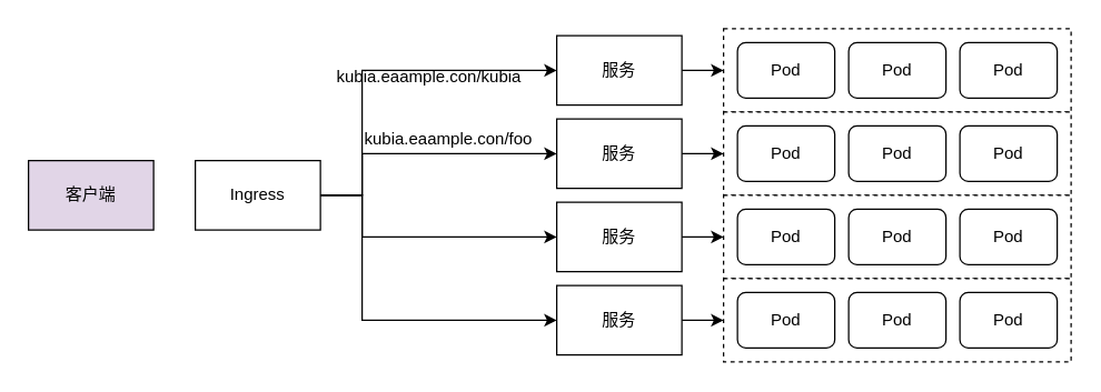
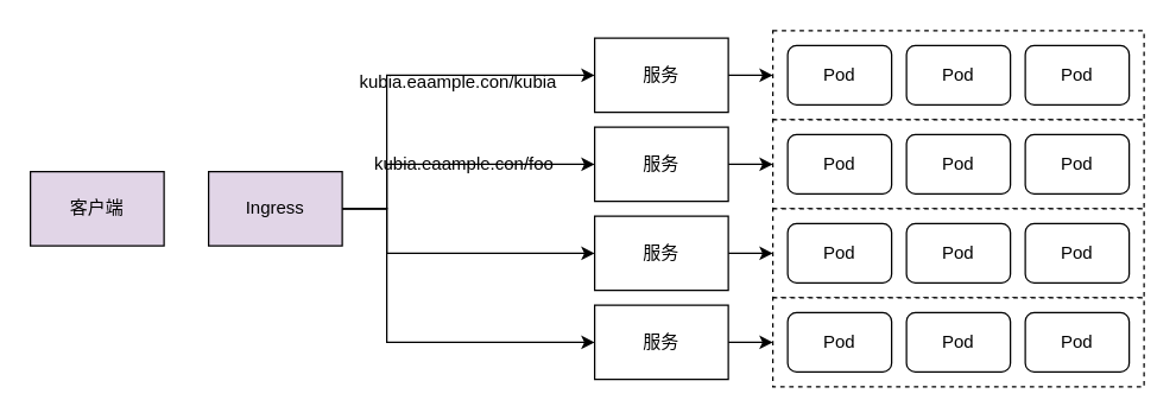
  <mxCell id="0" />
  <mxCell id="1" parent="0" />
  <mxCell id="2" value="客户端" style="rounded=0;whiteSpace=wrap;html=1;fillColor=#e1d5e7;" vertex="1" parent="1"><mxGeometry x="20" y="115" width="90" height="50" as="geometry" /></mxCell>
  <mxCell id="3" style="edgeStyle=orthogonalEdgeStyle;rounded=0;orthogonalLoop=1;jettySize=auto;html=1;entryX=0;entryY=0.5;entryDx=0;entryDy=0;" edge="1" parent="1" source="7" target="11"><mxGeometry relative="1" as="geometry"><Array as="points"><mxPoint x="260" y="140" /><mxPoint x="260" y="50" /></Array></mxGeometry></mxCell>
  <mxCell id="4" style="edgeStyle=orthogonalEdgeStyle;rounded=0;orthogonalLoop=1;jettySize=auto;html=1;entryX=0;entryY=0.5;entryDx=0;entryDy=0;" edge="1" parent="1" source="7" target="15"><mxGeometry relative="1" as="geometry"><Array as="points"><mxPoint x="260" y="140" /><mxPoint x="260" y="170" /></Array></mxGeometry></mxCell>
  <mxCell id="5" style="edgeStyle=orthogonalEdgeStyle;rounded=0;orthogonalLoop=1;jettySize=auto;html=1;entryX=0;entryY=0.5;entryDx=0;entryDy=0;" edge="1" parent="1" source="7" target="13"><mxGeometry relative="1" as="geometry"><Array as="points"><mxPoint x="260" y="140" /><mxPoint x="260" y="230" /></Array></mxGeometry></mxCell>
  <mxCell id="6" style="edgeStyle=orthogonalEdgeStyle;rounded=0;orthogonalLoop=1;jettySize=auto;html=1;entryX=0;entryY=0.5;entryDx=0;entryDy=0;" edge="1" parent="1" source="33" target="9"><mxGeometry relative="1" as="geometry"><Array as="points"><mxPoint x="260" y="140" /><mxPoint x="260" y="110" /></Array></mxGeometry></mxCell>
- <mxCell id="7" value="Ingress" style="rounded=0;whiteSpace=wrap;html=1;" vertex="1" parent="1"><mxGeometry x="140" y="115" width="90" height="50" as="geometry" /></mxCell>
+ <mxCell id="7" value="Ingress" style="rounded=0;whiteSpace=wrap;html=1;fillColor=#e1d5e7;" vertex="1" parent="1"><mxGeometry x="140" y="115" width="90" height="50" as="geometry" /></mxCell>
  <mxCell id="8" style="edgeStyle=orthogonalEdgeStyle;rounded=0;orthogonalLoop=1;jettySize=auto;html=1;entryX=0;entryY=0.5;entryDx=0;entryDy=0;" edge="1" parent="1" source="9" target="20"><mxGeometry relative="1" as="geometry" /></mxCell>
  <mxCell id="9" value="&lt;span style=&quot;white-space: normal&quot;&gt;服务&lt;/span&gt;" style="rounded=0;whiteSpace=wrap;html=1;" vertex="1" parent="1"><mxGeometry x="400" y="85" width="90" height="50" as="geometry" /></mxCell>
  <mxCell id="10" style="edgeStyle=orthogonalEdgeStyle;rounded=0;orthogonalLoop=1;jettySize=auto;html=1;entryX=0;entryY=0.5;entryDx=0;entryDy=0;" edge="1" parent="1" source="11" target="16"><mxGeometry relative="1" as="geometry" /></mxCell>
  <mxCell id="11" value="服务" style="rounded=0;whiteSpace=wrap;html=1;" vertex="1" parent="1"><mxGeometry x="400" y="25" width="90" height="50" as="geometry" /></mxCell>
  <mxCell id="12" style="edgeStyle=orthogonalEdgeStyle;rounded=0;orthogonalLoop=1;jettySize=auto;html=1;entryX=0;entryY=0.5;entryDx=0;entryDy=0;" edge="1" parent="1" source="13" target="28"><mxGeometry relative="1" as="geometry" /></mxCell>
  <mxCell id="13" value="&lt;span style=&quot;white-space: normal&quot;&gt;服务&lt;/span&gt;" style="rounded=0;whiteSpace=wrap;html=1;" vertex="1" parent="1"><mxGeometry x="400" y="205" width="90" height="50" as="geometry" /></mxCell>
  <mxCell id="14" style="edgeStyle=orthogonalEdgeStyle;rounded=0;orthogonalLoop=1;jettySize=auto;html=1;entryX=0;entryY=0.5;entryDx=0;entryDy=0;" edge="1" parent="1" source="15" target="24"><mxGeometry relative="1" as="geometry" /></mxCell>
  <mxCell id="15" value="&lt;span style=&quot;white-space: normal&quot;&gt;服务&lt;/span&gt;" style="rounded=0;whiteSpace=wrap;html=1;" vertex="1" parent="1"><mxGeometry x="400" y="145" width="90" height="50" as="geometry" /></mxCell>
  <mxCell id="16" value="" style="rounded=0;whiteSpace=wrap;html=1;dashed=1;" vertex="1" parent="1"><mxGeometry x="520" y="20" width="250" height="60" as="geometry" /></mxCell>
  <mxCell id="17" value="Pod" style="rounded=1;whiteSpace=wrap;html=1;" vertex="1" parent="1"><mxGeometry x="530" y="30" width="70" height="40" as="geometry" /></mxCell>
  <mxCell id="18" value="&lt;span style=&quot;white-space: normal&quot;&gt;Pod&lt;/span&gt;" style="rounded=1;whiteSpace=wrap;html=1;" vertex="1" parent="1"><mxGeometry x="610" y="30" width="70" height="40" as="geometry" /></mxCell>
  <mxCell id="19" value="&lt;span style=&quot;white-space: normal&quot;&gt;Pod&lt;/span&gt;" style="rounded=1;whiteSpace=wrap;html=1;" vertex="1" parent="1"><mxGeometry x="690" y="30" width="70" height="40" as="geometry" /></mxCell>
  <mxCell id="20" value="" style="rounded=0;whiteSpace=wrap;html=1;dashed=1;" vertex="1" parent="1"><mxGeometry x="520" y="80" width="250" height="60" as="geometry" /></mxCell>
  <mxCell id="21" value="&lt;span style=&quot;white-space: normal&quot;&gt;Pod&lt;/span&gt;" style="rounded=1;whiteSpace=wrap;html=1;" vertex="1" parent="1"><mxGeometry x="530" y="90" width="70" height="40" as="geometry" /></mxCell>
  <mxCell id="22" value="&lt;span style=&quot;white-space: normal&quot;&gt;Pod&lt;/span&gt;" style="rounded=1;whiteSpace=wrap;html=1;" vertex="1" parent="1"><mxGeometry x="610" y="90" width="70" height="40" as="geometry" /></mxCell>
  <mxCell id="23" value="&lt;span style=&quot;white-space: normal&quot;&gt;Pod&lt;/span&gt;" style="rounded=1;whiteSpace=wrap;html=1;" vertex="1" parent="1"><mxGeometry x="690" y="90" width="70" height="40" as="geometry" /></mxCell>
  <mxCell id="24" value="" style="rounded=0;whiteSpace=wrap;html=1;dashed=1;" vertex="1" parent="1"><mxGeometry x="520" y="140" width="250" height="60" as="geometry" /></mxCell>
  <mxCell id="25" value="&lt;span style=&quot;white-space: normal&quot;&gt;Pod&lt;/span&gt;" style="rounded=1;whiteSpace=wrap;html=1;" vertex="1" parent="1"><mxGeometry x="530" y="150" width="70" height="40" as="geometry" /></mxCell>
  <mxCell id="26" value="&lt;span style=&quot;white-space: normal&quot;&gt;Pod&lt;/span&gt;" style="rounded=1;whiteSpace=wrap;html=1;" vertex="1" parent="1"><mxGeometry x="610" y="150" width="70" height="40" as="geometry" /></mxCell>
  <mxCell id="27" value="&lt;span style=&quot;white-space: normal&quot;&gt;Pod&lt;/span&gt;" style="rounded=1;whiteSpace=wrap;html=1;" vertex="1" parent="1"><mxGeometry x="690" y="150" width="70" height="40" as="geometry" /></mxCell>
  <mxCell id="28" value="" style="rounded=0;whiteSpace=wrap;html=1;dashed=1;" vertex="1" parent="1"><mxGeometry x="520" y="200" width="250" height="60" as="geometry" /></mxCell>
  <mxCell id="29" value="&lt;span style=&quot;white-space: normal&quot;&gt;Pod&lt;/span&gt;" style="rounded=1;whiteSpace=wrap;html=1;" vertex="1" parent="1"><mxGeometry x="530" y="210" width="70" height="40" as="geometry" /></mxCell>
  <mxCell id="30" value="&lt;span style=&quot;white-space: normal&quot;&gt;Pod&lt;/span&gt;" style="rounded=1;whiteSpace=wrap;html=1;" vertex="1" parent="1"><mxGeometry x="610" y="210" width="70" height="40" as="geometry" /></mxCell>
  <mxCell id="31" value="&lt;span style=&quot;white-space: normal&quot;&gt;Pod&lt;/span&gt;" style="rounded=1;whiteSpace=wrap;html=1;" vertex="1" parent="1"><mxGeometry x="690" y="210" width="70" height="40" as="geometry" /></mxCell>
  <mxCell id="32" value="kubia.eaample.con/kubia" style="text;html=1;strokeColor=none;fillColor=none;align=left;verticalAlign=middle;whiteSpace=wrap;rounded=0;" vertex="1" parent="1"><mxGeometry x="240" y="45" width="130" height="20" as="geometry" /></mxCell>
- <mxCell id="33" value="kubia.eaample.con/foo" style="text;html=1;strokeColor=none;fillColor=none;align=left;verticalAlign=middle;whiteSpace=wrap;rounded=0;" vertex="1" parent="1"><mxGeometry x="260" y="90" width="130" height="20" as="geometry" /></mxCell>
+ <mxCell id="33" value="kubia.eaample.con/foo" style="text;html=1;strokeColor=none;fillColor=none;align=left;verticalAlign=middle;whiteSpace=wrap;rounded=0;" vertex="1" parent="1"><mxGeometry x="250" y="100" width="130" height="20" as="geometry" /></mxCell>
